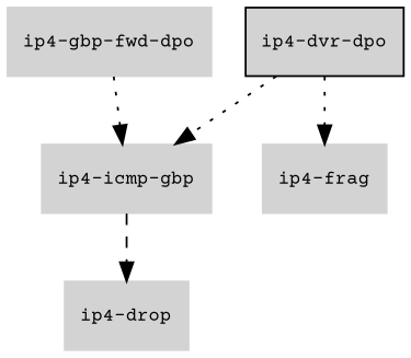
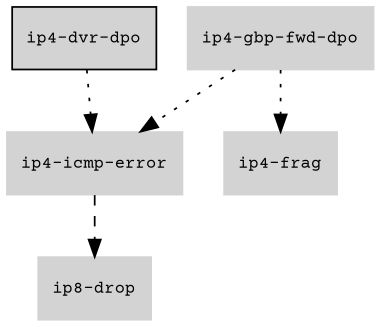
  digraph {
    fontname="Courier Prime"
    rankdir=TB
    node [color=lightgray fillcolor=lightgray fontcolor=black fontname="Courier Prime" fontsize=10 shape=box style=filled]
    edge [fontname="Courier Prime" fontsize=8 style=dotted]
    "ip4-dvr-dpo" [color=black]
-   "ip4-icmp-error" [label="ip4-icmp-gbp"]
+   "ip4-icmp-error"
    "ip4-frag"
-   "ip4-drop"
+   "ip4-drop" [label="ip8-drop"]
    "ip4-gbp-fwd-dpo"
    "ip4-dvr-dpo" -> "ip4-icmp-error"
-   "ip4-dvr-dpo" -> "ip4-frag"
+   "ip4-gbp-fwd-dpo" -> "ip4-frag"
    "ip4-icmp-error" -> "ip4-drop" [style=dashed]
    "ip4-gbp-fwd-dpo" -> "ip4-icmp-error"
  }
